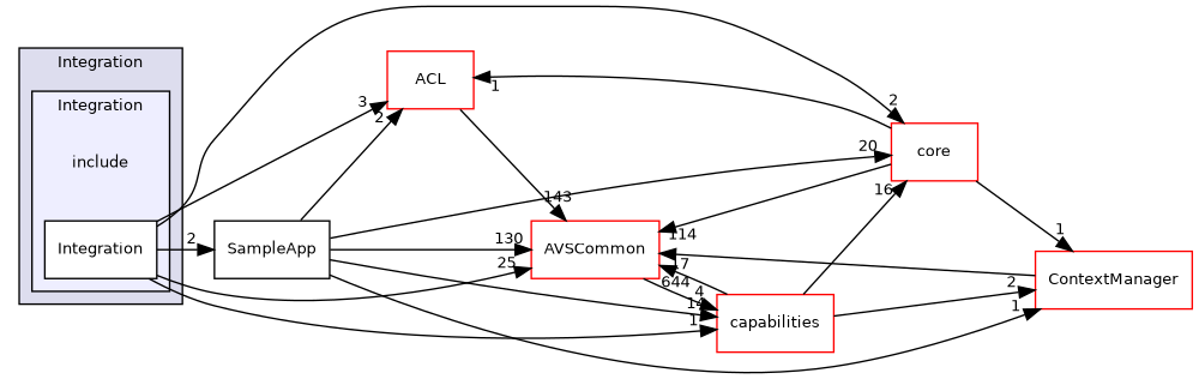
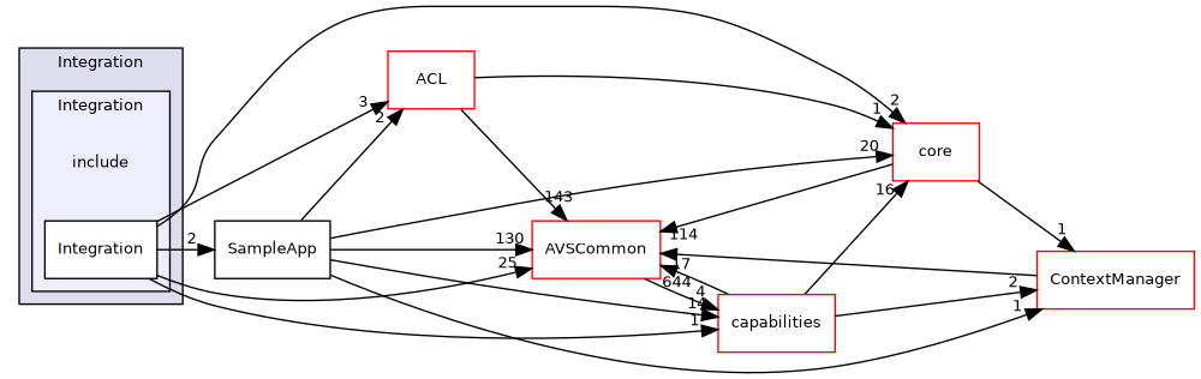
  digraph {
    compound=true
    rankdir=LR
    node [fontname=Helvetica fontsize=10 shape=box color=red fillcolor=white style=filled]
    edge [headlabel=2 labeldistance=1.5 labelfontname=Helvetica labelfontsize=10]
    n1 [label=include shape=plaintext color="" fillcolor="" style=""]
    n2 [color=black label=Integration]
    n3 [color=black label=SampleApp]
    n4 [label=ACL]
    n5 [label=AVSCommon]
    n6 [label=core]
    n7 [label=capabilities]
    n8 [label=ContextManager]
    subgraph cluster_1 {
      bgcolor="#ddddee"
      fontname=Helvetica
      fontsize=10
      label=Integration
      pencolor=black
      subgraph cluster_2 {
        bgcolor="#eeeeff"
        fontname=Helvetica
        fontsize=10
        label=Integration
        pencolor=black
        n1
        n2
      }
    }
    n2 -> n3
    n2 -> n4 [headlabel=3]
    n2 -> n5 [headlabel=25]
    n2 -> n6
    n2 -> n7 [headlabel=1]
    n3 -> n4
    n3 -> n5 [headlabel=130]
    n3 -> n6 [headlabel=20]
    n3 -> n7 [headlabel=14]
    n3 -> n8 [headlabel=1]
    n4 -> n5 [headlabel=143]
-   n6 -> n4 [headlabel=1]
+   n4 -> n6 [headlabel=1]
    n5 -> n7 [headlabel=4]
    n6 -> n5 [headlabel=114]
    n6 -> n8 [headlabel=1]
    n7 -> n5 [headlabel=644]
    n7 -> n6 [headlabel=16]
    n7 -> n8
    n8 -> n5 [headlabel=17]
  }
